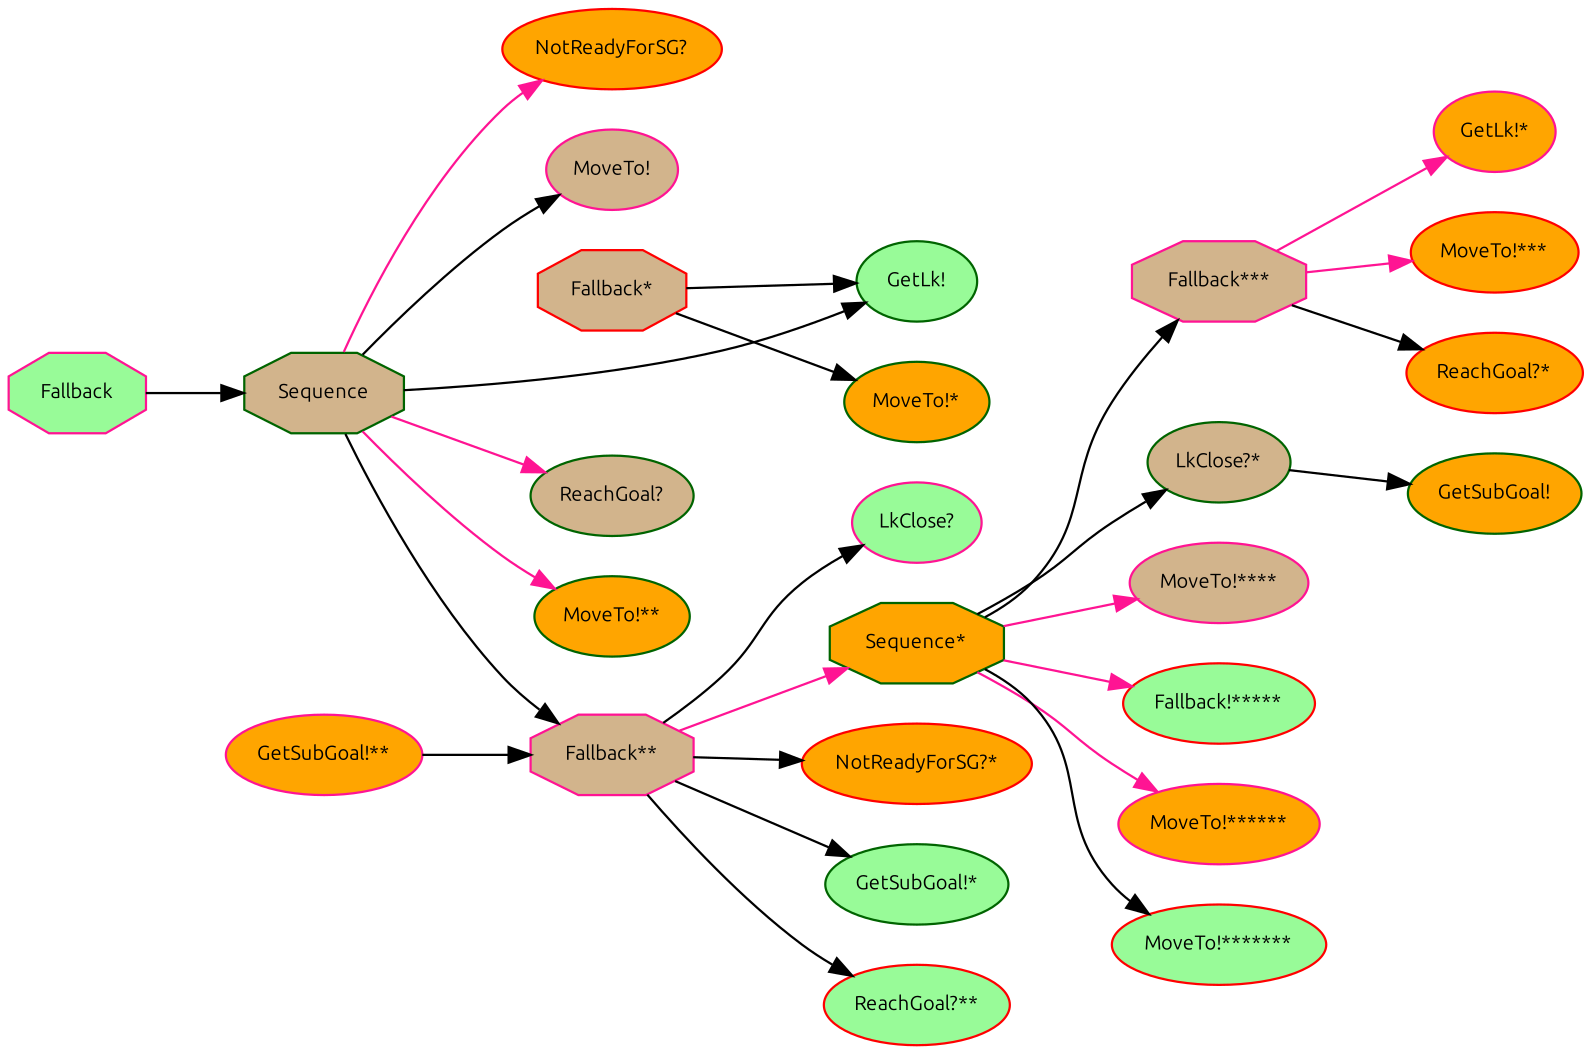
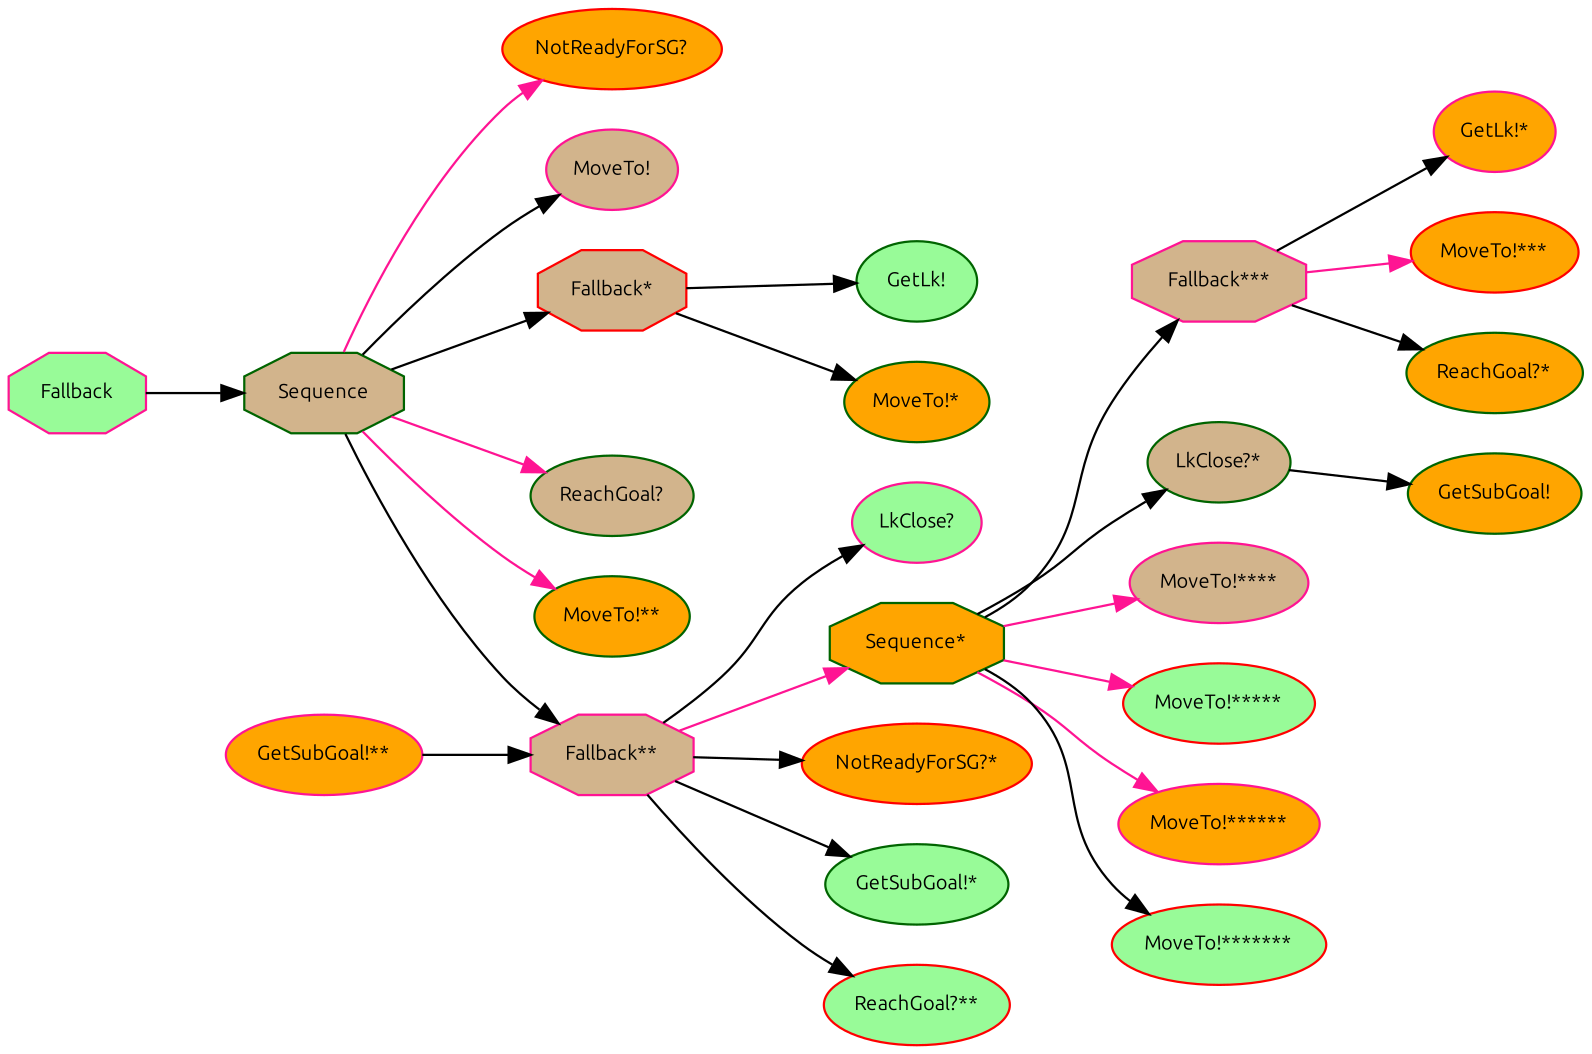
  digraph {
    fontname=Ubuntu
    ordering=out
    rankdir=LR
    node [color=deeppink fillcolor=orange fontcolor=black fontname=Ubuntu fontsize=9 shape=ellipse style=filled]
    edge [color=black fontname=Ubuntu]
    n1 [fillcolor=palegreen label=Fallback shape=octagon]
    n2 [color=darkgreen fillcolor=tan label=Sequence shape=octagon]
    n3 [color=red label="NotReadyForSG?"]
    n4 [fillcolor=tan label="MoveTo!"]
    n5 [color=red fillcolor=tan label="Fallback*" shape=octagon]
    n6 [color=darkgreen fillcolor=tan label="ReachGoal?"]
    n7 [color=darkgreen label="MoveTo!**"]
    n8 [fillcolor=tan label="Fallback**" shape=octagon]
    n9 [color=darkgreen fillcolor=palegreen label="GetLk!"]
    n10 [color=darkgreen label="MoveTo!*"]
    n11 [fillcolor=palegreen label="LkClose?"]
    n12 [color=darkgreen label="Sequence*" shape=octagon]
    n13 [color=red label="NotReadyForSG?*"]
    n14 [color=darkgreen fillcolor=palegreen label="GetSubGoal!*"]
    n15 [color=red fillcolor=palegreen label="ReachGoal?**"]
    n16 [fillcolor=tan label="Fallback***" shape=octagon]
    n17 [color=darkgreen fillcolor=tan label="LkClose?*"]
    n18 [fillcolor=tan label="MoveTo!****"]
-   n19 [color=red fillcolor=palegreen label="Fallback!*****"]
+   n19 [color=red fillcolor=palegreen label="MoveTo!*****"]
    n20 [label="MoveTo!******"]
    n21 [color=red fillcolor=palegreen label="MoveTo!*******"]
    n22 [label="GetSubGoal!**"]
    n23 [label="GetLk!*"]
    n24 [color=red label="MoveTo!***"]
-   n25 [color=red label="ReachGoal?*"]
+   n25 [color=darkgreen label="ReachGoal?*"]
    n26 [color=darkgreen label="GetSubGoal!"]
    n1 -> n2
    n2 -> n3 [color=deeppink]
    n2 -> n4
-   n2 -> n9
+   n2 -> n5
    n2 -> n6 [color=deeppink]
    n2 -> n7 [color=deeppink]
    n2 -> n8
    n5 -> n9
    n5 -> n10
    n8 -> n11
    n8 -> n12 [color=deeppink]
    n8 -> n13
    n8 -> n14
    n8 -> n15
    n12 -> n16
    n12 -> n17
    n12 -> n18 [color=deeppink]
    n12 -> n19 [color=deeppink]
    n12 -> n20 [color=deeppink]
    n12 -> n21
-   n16 -> n23 [color=deeppink]
+   n16 -> n23
    n16 -> n24 [color=deeppink]
    n16 -> n25
    n17 -> n26
    n22 -> n8
  }
